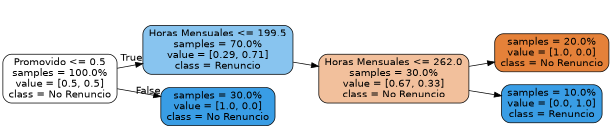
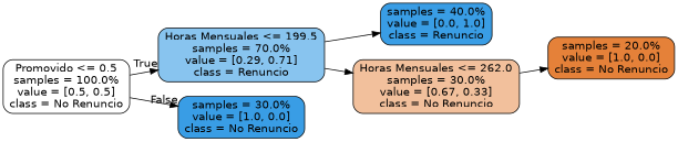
  digraph {
    rankdir=LR
    node [color=black fillcolor="#399de5ff" fontname=helvetica shape=box style="filled, rounded"]
    edge [fontname=helvetica]
    n1 [fillcolor="#e5813900" label="Promovido <= 0.5\nsamples = 100.0%\nvalue = [0.5, 0.5]\nclass = No Renuncio"]
    n2 [fillcolor="#399de599" label="Horas Mensuales <= 199.5\nsamples = 70.0%\nvalue = [0.29, 0.71]\nclass = Renuncio"]
    n3 [label="samples = 30.0%\nvalue = [1.0, 0.0]\nclass = No Renuncio"]
+   n4 [label="samples = 40.0%\nvalue = [0.0, 1.0]\nclass = Renuncio"]
    n5 [fillcolor="#e581397f" label="Horas Mensuales <= 262.0\nsamples = 30.0%\nvalue = [0.67, 0.33]\nclass = No Renuncio"]
    n6 [fillcolor="#e58139ff" label="samples = 20.0%\nvalue = [1.0, 0.0]\nclass = No Renuncio"]
-   n7 [label="samples = 10.0%\nvalue = [0.0, 1.0]\nclass = Renuncio"]
    n1 -> n2 [headlabel=True labelangle=45 labeldistance=2.5]
    n1 -> n3 [headlabel=False labelangle=-45 labeldistance=2.5]
+   n2 -> n4
    n2 -> n5
    n5 -> n6
-   n5 -> n7
  }
